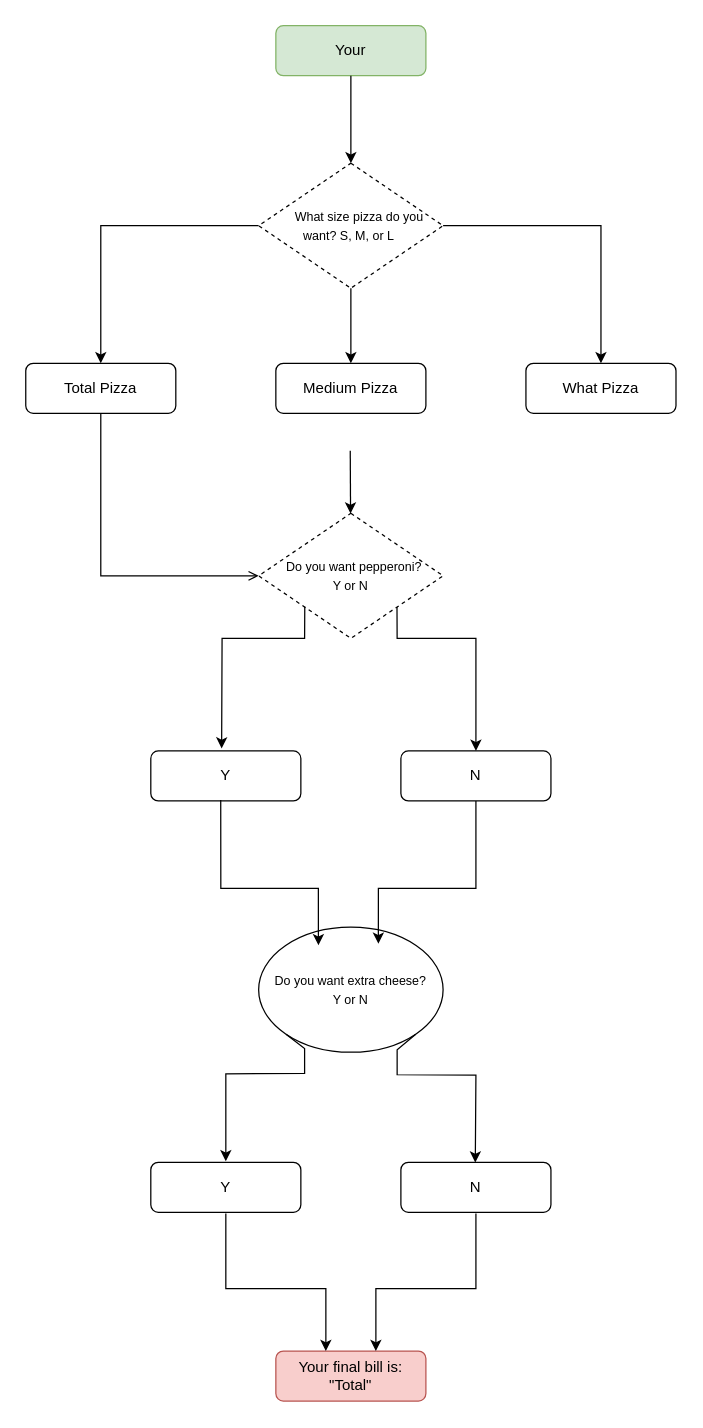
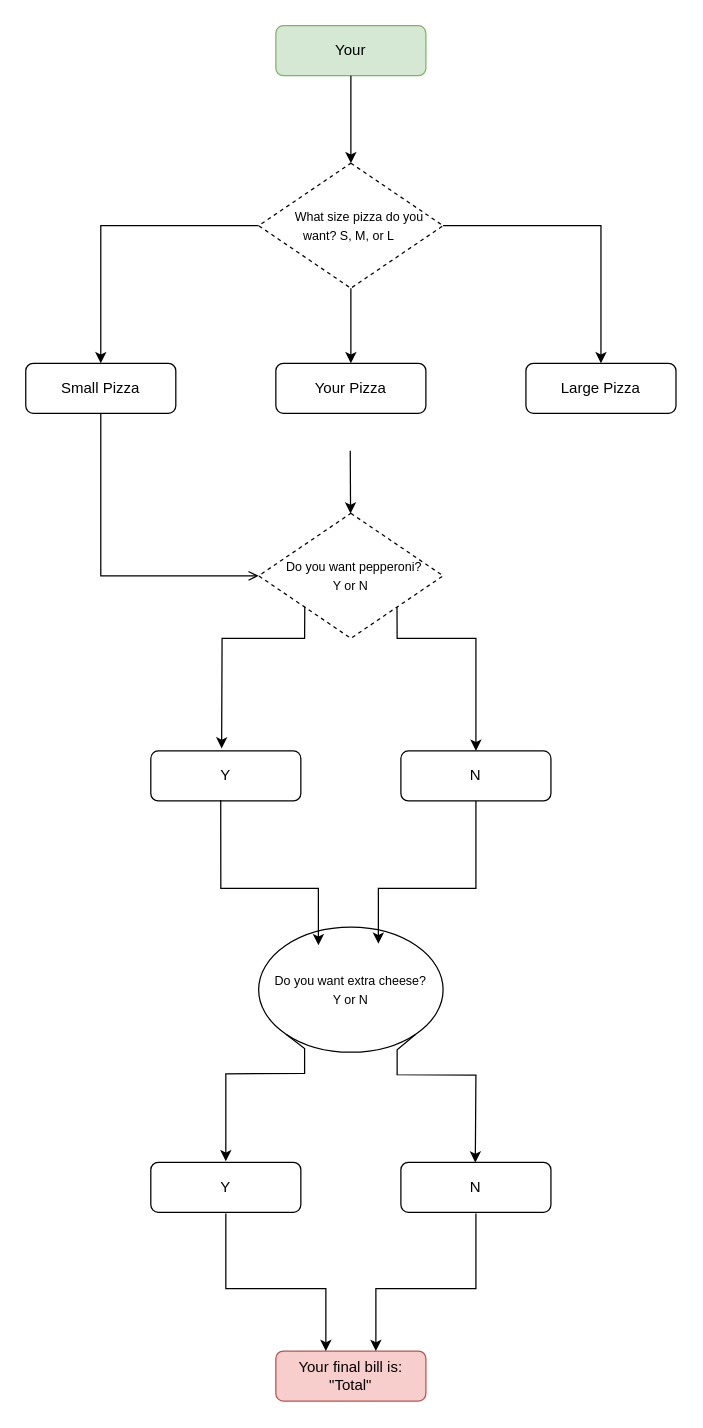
  <mxCell id="0" />
  <mxCell id="1" parent="0" />
  <mxCell id="2" value="Your" style="rounded=1;whiteSpace=wrap;html=1;fillColor=#d5e8d4;strokeColor=#82b366;" vertex="1" parent="1"><mxGeometry x="220" y="20" width="120" height="40" as="geometry" /></mxCell>
  <mxCell id="3" value="&lt;font style=&quot;font-size: 10px ; line-height: 0.7&quot;&gt;&amp;nbsp; &amp;nbsp; &amp;nbsp;What size pizza do you want? S, M, or L&amp;nbsp;&lt;/font&gt;" style="rhombus;whiteSpace=wrap;html=1;dashed=1;" vertex="1" parent="1"><mxGeometry x="206.25" y="130" width="147.5" height="100" as="geometry" /></mxCell>
  <mxCell id="4" value="" style="endArrow=classic;html=1;rounded=0;fontSize=10;entryX=0.5;entryY=0;entryDx=0;entryDy=0;" edge="1" parent="1" target="3"><mxGeometry width="50" height="50" relative="1" as="geometry"><mxPoint x="280" y="60" as="sourcePoint" /><mxPoint x="339" y="10" as="targetPoint" /></mxGeometry></mxCell>
- <mxCell id="5" value="Medium Pizza" style="rounded=1;whiteSpace=wrap;html=1;" vertex="1" parent="1"><mxGeometry x="220" y="290" width="120" height="40" as="geometry" /></mxCell>
- <mxCell id="6" value="What Pizza" style="rounded=1;whiteSpace=wrap;html=1;" vertex="1" parent="1"><mxGeometry x="420" y="290" width="120" height="40" as="geometry" /></mxCell>
- <mxCell id="7" value="Total Pizza" style="rounded=1;whiteSpace=wrap;html=1;" vertex="1" parent="1"><mxGeometry x="20" y="290" width="120" height="40" as="geometry" /></mxCell>
+ <mxCell id="5" value="Your Pizza" style="rounded=1;whiteSpace=wrap;html=1;" vertex="1" parent="1"><mxGeometry x="220" y="290" width="120" height="40" as="geometry" /></mxCell>
+ <mxCell id="6" value="Large Pizza" style="rounded=1;whiteSpace=wrap;html=1;" vertex="1" parent="1"><mxGeometry x="420" y="290" width="120" height="40" as="geometry" /></mxCell>
+ <mxCell id="7" value="Small Pizza" style="rounded=1;whiteSpace=wrap;html=1;" vertex="1" parent="1"><mxGeometry x="20" y="290" width="120" height="40" as="geometry" /></mxCell>
  <mxCell id="8" value="" style="endArrow=classic;html=1;rounded=0;fontSize=10;exitX=0.5;exitY=1;exitDx=0;exitDy=0;" edge="1" parent="1" source="3"><mxGeometry width="50" height="50" relative="1" as="geometry"><mxPoint x="290" y="250" as="sourcePoint" /><mxPoint x="280" y="290" as="targetPoint" /></mxGeometry></mxCell>
  <mxCell id="9" value="" style="endArrow=classic;html=1;rounded=0;fontSize=10;exitX=1;exitY=0.5;exitDx=0;exitDy=0;" edge="1" parent="1" source="3"><mxGeometry width="50" height="50" relative="1" as="geometry"><mxPoint x="480" y="180" as="sourcePoint" /><mxPoint x="480" y="290" as="targetPoint" /><Array as="points"><mxPoint x="480" y="180" /></Array></mxGeometry></mxCell>
  <mxCell id="10" value="" style="endArrow=classic;html=1;rounded=0;fontSize=10;exitX=0;exitY=0.5;exitDx=0;exitDy=0;" edge="1" parent="1" source="3"><mxGeometry width="50" height="50" relative="1" as="geometry"><mxPoint x="80" y="190" as="sourcePoint" /><mxPoint x="80" y="290" as="targetPoint" /><Array as="points"><mxPoint x="80" y="180" /></Array></mxGeometry></mxCell>
  <mxCell id="11" value="&lt;font style=&quot;font-size: 10px ; line-height: 0.7&quot;&gt;&amp;nbsp; Do you want pepperoni? &lt;br&gt;Y or N&lt;/font&gt;" style="rhombus;whiteSpace=wrap;html=1;dashed=1;" vertex="1" parent="1"><mxGeometry x="206.25" y="410" width="147.5" height="100" as="geometry" /></mxCell>
  <mxCell id="12" value="" style="endArrow=open;html=1;rounded=0;fontSize=10;entryX=0;entryY=0.5;entryDx=0;entryDy=0;exitX=0.5;exitY=1;exitDx=0;exitDy=0;" edge="1" parent="1" source="7" target="11"><mxGeometry width="50" height="50" relative="1" as="geometry"><mxPoint x="80" y="700" as="sourcePoint" /><mxPoint x="206.25" y="560" as="targetPoint" /><Array as="points"><mxPoint x="80" y="460" /></Array></mxGeometry></mxCell>
  <mxCell id="13" value="" style="endArrow=classic;html=1;rounded=0;fontSize=10;exitX=0.5;exitY=1;exitDx=0;exitDy=0;" edge="1" parent="1" target="11"><mxGeometry width="50" height="50" relative="1" as="geometry"><mxPoint x="279.5" y="360" as="sourcePoint" /><mxPoint x="279.5" y="450" as="targetPoint" /></mxGeometry></mxCell>
  <mxCell id="14" value="Y" style="rounded=1;whiteSpace=wrap;html=1;" vertex="1" parent="1"><mxGeometry x="120" y="600" width="120" height="40" as="geometry" /></mxCell>
  <mxCell id="15" value="N" style="rounded=1;whiteSpace=wrap;html=1;" vertex="1" parent="1"><mxGeometry x="320" y="600" width="120" height="40" as="geometry" /></mxCell>
  <mxCell id="16" value="&lt;span style=&quot;font-size: 10px&quot;&gt;Do you want extra cheese? &lt;br&gt;Y or N&lt;/span&gt;" style="ellipse;whiteSpace=wrap;html=1;" vertex="1" parent="1"><mxGeometry x="206.25" y="741" width="147.5" height="100" as="geometry" /></mxCell>
  <mxCell id="17" value="Y" style="rounded=1;whiteSpace=wrap;html=1;" vertex="1" parent="1"><mxGeometry x="120" y="929" width="120" height="40" as="geometry" /></mxCell>
  <mxCell id="18" value="N" style="rounded=1;whiteSpace=wrap;html=1;" vertex="1" parent="1"><mxGeometry x="320" y="929" width="120" height="40" as="geometry" /></mxCell>
  <mxCell id="19" value="" style="endArrow=classic;html=1;rounded=0;fontSize=10;entryX=0.5;entryY=0;entryDx=0;entryDy=0;exitX=0;exitY=1;exitDx=0;exitDy=0;" edge="1" parent="1" source="16"><mxGeometry width="50" height="50" relative="1" as="geometry"><mxPoint x="260" y="828.2" as="sourcePoint" /><mxPoint x="180" y="928.2" as="targetPoint" /><Array as="points"><mxPoint x="243" y="838" /><mxPoint x="243" y="858" /><mxPoint x="180" y="858.2" /></Array></mxGeometry></mxCell>
  <mxCell id="20" value="" style="endArrow=classic;html=1;rounded=0;fontSize=10;entryX=0.5;entryY=0;entryDx=0;entryDy=0;exitX=1;exitY=1;exitDx=0;exitDy=0;" edge="1" parent="1" source="16"><mxGeometry width="50" height="50" relative="1" as="geometry"><mxPoint x="299.618" y="829" as="sourcePoint" /><mxPoint x="379.5" y="929.2" as="targetPoint" /><Array as="points"><mxPoint x="317" y="839" /><mxPoint x="317" y="859" /><mxPoint x="380" y="859.2" /></Array></mxGeometry></mxCell>
  <mxCell id="21" value="" style="endArrow=classic;html=1;rounded=0;fontSize=10;entryX=0.472;entryY=-0.049;entryDx=0;entryDy=0;entryPerimeter=0;exitX=0;exitY=1;exitDx=0;exitDy=0;" edge="1" parent="1" source="11" target="14"><mxGeometry width="50" height="50" relative="1" as="geometry"><mxPoint x="70" y="510" as="sourcePoint" /><mxPoint x="120" y="460" as="targetPoint" /><Array as="points"><mxPoint x="243" y="510" /><mxPoint x="177" y="510" /></Array></mxGeometry></mxCell>
  <mxCell id="22" value="" style="endArrow=classic;html=1;rounded=0;fontSize=10;entryX=0.5;entryY=0;entryDx=0;entryDy=0;exitX=1;exitY=1;exitDx=0;exitDy=0;" edge="1" parent="1" source="11" target="15"><mxGeometry width="50" height="50" relative="1" as="geometry"><mxPoint x="230" y="610" as="sourcePoint" /><mxPoint x="280" y="560" as="targetPoint" /><Array as="points"><mxPoint x="317" y="510" /><mxPoint x="380" y="510" /></Array></mxGeometry></mxCell>
  <mxCell id="23" value="" style="endArrow=classic;html=1;rounded=0;fontSize=10;entryX=0.324;entryY=0.144;entryDx=0;entryDy=0;entryPerimeter=0;exitX=0.466;exitY=0.98;exitDx=0;exitDy=0;exitPerimeter=0;" edge="1" parent="1" source="14" target="16"><mxGeometry width="50" height="50" relative="1" as="geometry"><mxPoint x="230" y="700" as="sourcePoint" /><mxPoint x="280" y="650" as="targetPoint" /><Array as="points"><mxPoint x="176" y="710" /><mxPoint x="254" y="710" /></Array></mxGeometry></mxCell>
  <mxCell id="24" value="" style="endArrow=classic;html=1;rounded=0;fontSize=10;entryX=0.649;entryY=0.132;entryDx=0;entryDy=0;entryPerimeter=0;exitX=0.5;exitY=1;exitDx=0;exitDy=0;" edge="1" parent="1" source="15" target="16"><mxGeometry width="50" height="50" relative="1" as="geometry"><mxPoint x="230" y="800" as="sourcePoint" /><mxPoint x="280" y="750" as="targetPoint" /><Array as="points"><mxPoint x="380" y="710" /><mxPoint x="302" y="710" /></Array></mxGeometry></mxCell>
  <mxCell id="25" value="Your final bill is: &quot;Total&quot;" style="rounded=1;whiteSpace=wrap;html=1;fillColor=#f8cecc;strokeColor=#b85450;" vertex="1" parent="1"><mxGeometry x="220" y="1080" width="120" height="40" as="geometry" /></mxCell>
  <mxCell id="26" value="" style="endArrow=classic;html=1;rounded=0;fontSize=10;" edge="1" parent="1"><mxGeometry width="50" height="50" relative="1" as="geometry"><mxPoint x="180" y="970" as="sourcePoint" /><mxPoint x="260" y="1080" as="targetPoint" /><Array as="points"><mxPoint x="180" y="1030" /><mxPoint x="260" y="1030" /><mxPoint x="260" y="1060" /></Array></mxGeometry></mxCell>
  <mxCell id="27" value="" style="endArrow=classic;html=1;rounded=0;fontSize=10;" edge="1" parent="1"><mxGeometry width="50" height="50" relative="1" as="geometry"><mxPoint x="380" y="970" as="sourcePoint" /><mxPoint x="300" y="1080" as="targetPoint" /><Array as="points"><mxPoint x="380" y="1030" /><mxPoint x="300" y="1030" /></Array></mxGeometry></mxCell>
